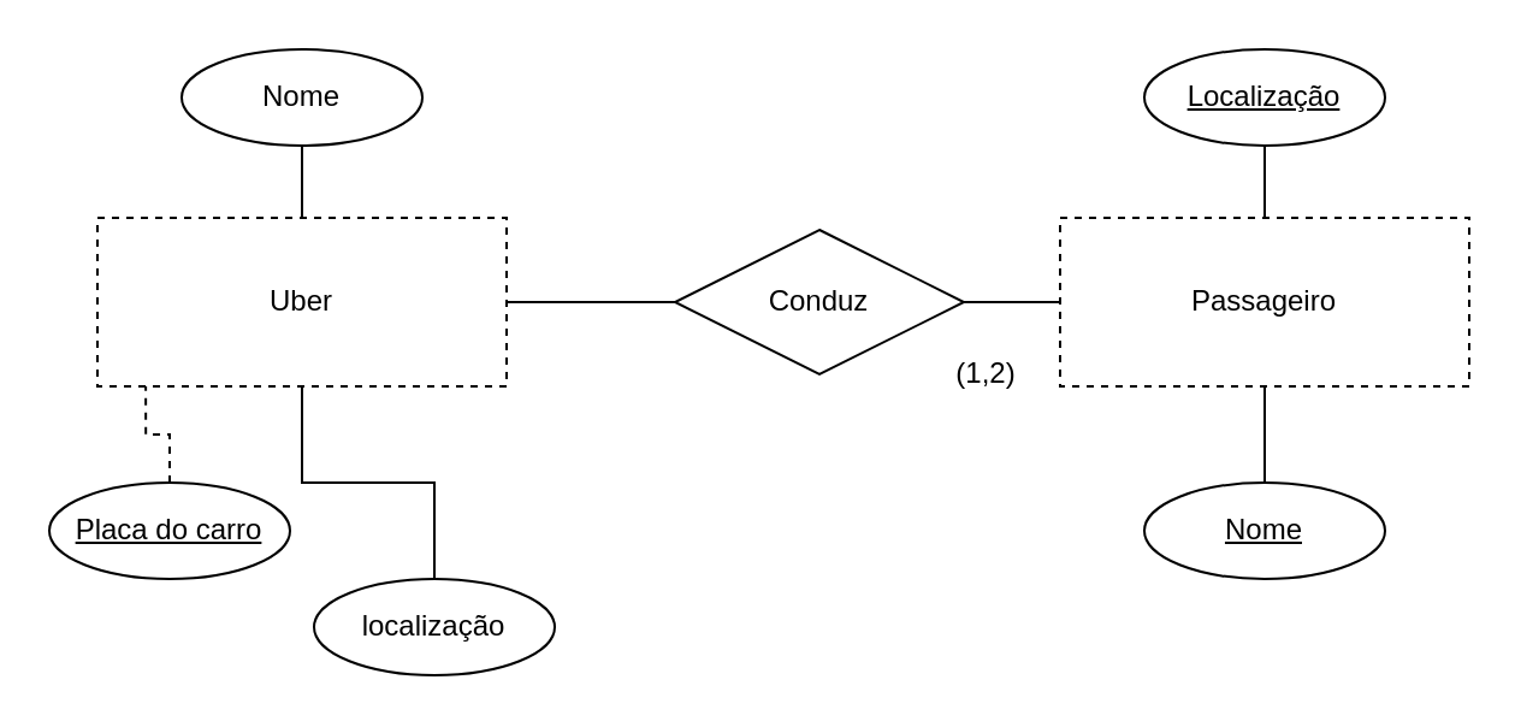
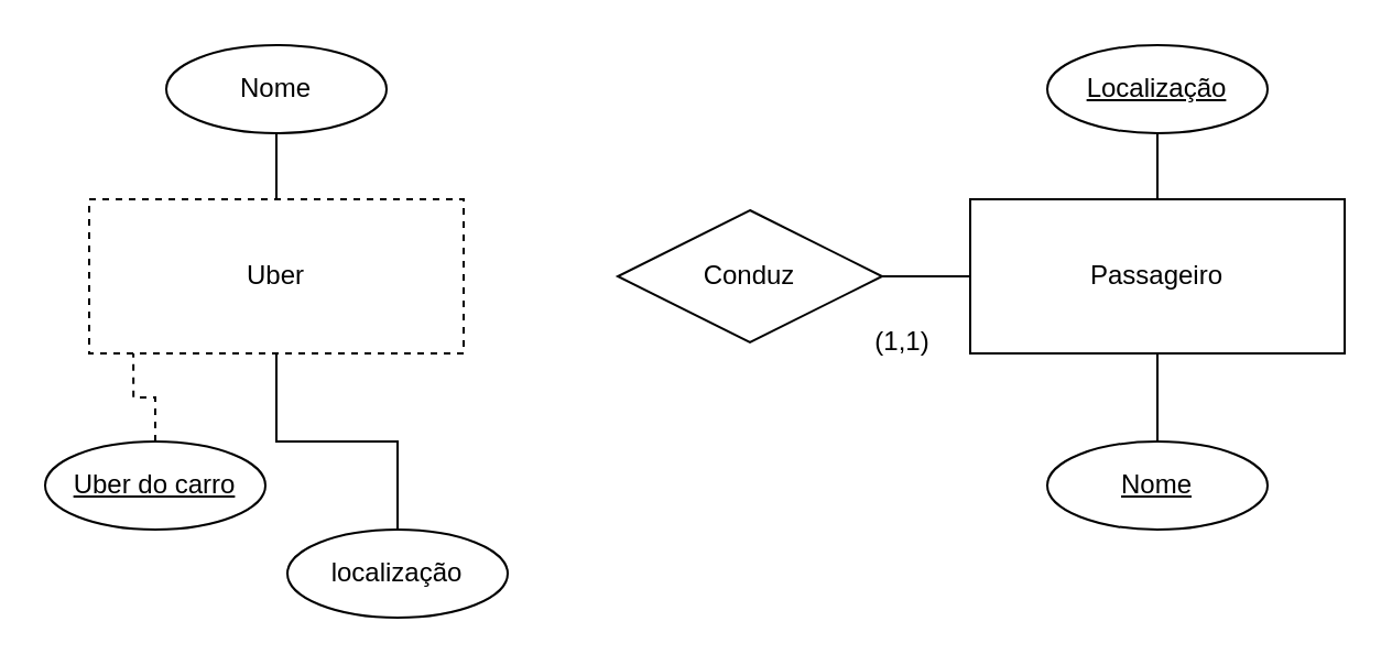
  <mxCell id="0" />
  <mxCell id="1" parent="0" />
- <mxCell id="2" style="edgeStyle=orthogonalEdgeStyle;rounded=0;orthogonalLoop=1;jettySize=auto;html=1;entryX=0;entryY=0.5;entryDx=0;entryDy=0;endArrow=none;endFill=0;" edge="1" parent="1" source="3" target="7"><mxGeometry relative="1" as="geometry" /></mxCell>
  <mxCell id="3" value="Uber" style="whiteSpace=wrap;html=1;align=center;dashed=1;" vertex="1" parent="1"><mxGeometry x="40" y="90" width="170" height="70" as="geometry" /></mxCell>
  <mxCell id="4" style="edgeStyle=orthogonalEdgeStyle;rounded=0;orthogonalLoop=1;jettySize=auto;html=1;entryX=0.5;entryY=1;entryDx=0;entryDy=0;endArrow=none;endFill=0;" edge="1" parent="1" source="5" target="15"><mxGeometry relative="1" as="geometry" /></mxCell>
- <mxCell id="5" value="Passageiro" style="whiteSpace=wrap;html=1;align=center;dashed=1;" vertex="1" parent="1"><mxGeometry x="440" y="90" width="170" height="70" as="geometry" /></mxCell>
+ <mxCell id="5" value="Passageiro" style="whiteSpace=wrap;html=1;align=center;" vertex="1" parent="1"><mxGeometry x="440" y="90" width="170" height="70" as="geometry" /></mxCell>
  <mxCell id="6" style="edgeStyle=orthogonalEdgeStyle;rounded=0;orthogonalLoop=1;jettySize=auto;html=1;entryX=0;entryY=0.5;entryDx=0;entryDy=0;endArrow=none;endFill=0;" edge="1" parent="1" source="7" target="5"><mxGeometry relative="1" as="geometry" /></mxCell>
  <mxCell id="7" value="Conduz" style="shape=rhombus;perimeter=rhombusPerimeter;whiteSpace=wrap;html=1;align=center;" vertex="1" parent="1"><mxGeometry x="280" y="95" width="120" height="60" as="geometry" /></mxCell>
- <mxCell id="8" value="Placa do carro" style="ellipse;whiteSpace=wrap;html=1;align=center;fontStyle=4;" vertex="1" parent="1"><mxGeometry x="20" y="200" width="100" height="40" as="geometry" /></mxCell>
+ <mxCell id="8" value="Uber do carro" style="ellipse;whiteSpace=wrap;html=1;align=center;fontStyle=4;" vertex="1" parent="1"><mxGeometry x="20" y="200" width="100" height="40" as="geometry" /></mxCell>
  <mxCell id="9" style="edgeStyle=orthogonalEdgeStyle;rounded=0;orthogonalLoop=1;jettySize=auto;html=1;entryX=0.5;entryY=0;entryDx=0;entryDy=0;endArrow=none;endFill=0;" edge="1" parent="1" source="10" target="3"><mxGeometry relative="1" as="geometry" /></mxCell>
  <mxCell id="10" value="Nome" style="ellipse;whiteSpace=wrap;html=1;align=center;" vertex="1" parent="1"><mxGeometry x="75" y="20" width="100" height="40" as="geometry" /></mxCell>
  <mxCell id="11" style="edgeStyle=orthogonalEdgeStyle;rounded=0;orthogonalLoop=1;jettySize=auto;html=1;endArrow=none;endFill=0;" edge="1" parent="1" source="12" target="3"><mxGeometry relative="1" as="geometry" /></mxCell>
  <mxCell id="12" value="localização" style="ellipse;whiteSpace=wrap;html=1;align=center;" vertex="1" parent="1"><mxGeometry x="130" y="240" width="100" height="40" as="geometry" /></mxCell>
  <mxCell id="13" style="edgeStyle=orthogonalEdgeStyle;rounded=0;orthogonalLoop=1;jettySize=auto;html=1;entryX=0.5;entryY=1;entryDx=0;entryDy=0;endArrow=none;endFill=0;" edge="1" parent="1" source="14" target="5"><mxGeometry relative="1" as="geometry" /></mxCell>
  <mxCell id="14" value="Nome" style="ellipse;whiteSpace=wrap;html=1;align=center;fontStyle=4;" vertex="1" parent="1"><mxGeometry x="475" y="200" width="100" height="40" as="geometry" /></mxCell>
  <mxCell id="15" value="Localização" style="ellipse;whiteSpace=wrap;html=1;align=center;fontStyle=4;" vertex="1" parent="1"><mxGeometry x="475" y="20" width="100" height="40" as="geometry" /></mxCell>
  <mxCell id="16" style="edgeStyle=orthogonalEdgeStyle;rounded=0;orthogonalLoop=1;jettySize=auto;html=1;entryX=0.118;entryY=1;entryDx=0;entryDy=0;entryPerimeter=0;endArrow=none;endFill=0;dashed=1;" edge="1" parent="1" source="8" target="3"><mxGeometry relative="1" as="geometry" /></mxCell>
- <mxCell id="17" value="(1,2)" style="text;html=1;align=center;verticalAlign=middle;resizable=0;points=[];autosize=1;strokeColor=none;fillColor=none;" vertex="1" parent="1"><mxGeometry x="384" y="140" width="50" height="30" as="geometry" /></mxCell>
+ <mxCell id="17" value="(1,1)" style="text;html=1;align=center;verticalAlign=middle;resizable=0;points=[];autosize=1;strokeColor=none;fillColor=none;" vertex="1" parent="1"><mxGeometry x="384" y="140" width="50" height="30" as="geometry" /></mxCell>
